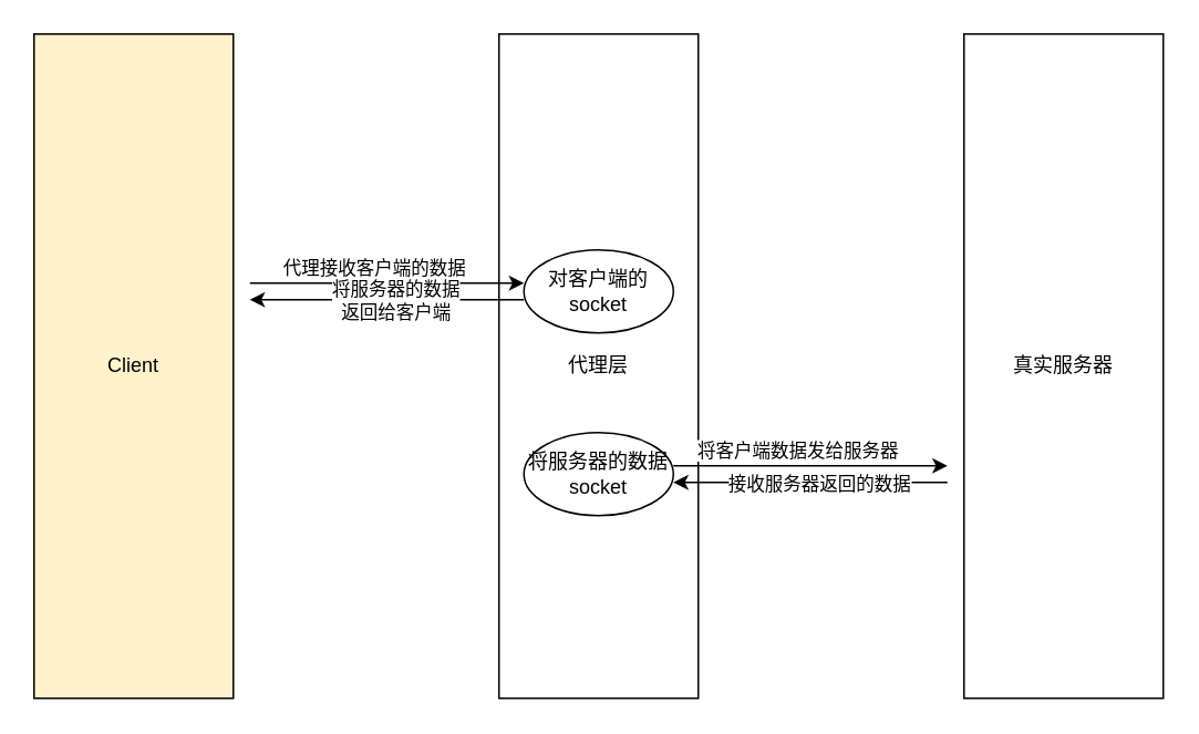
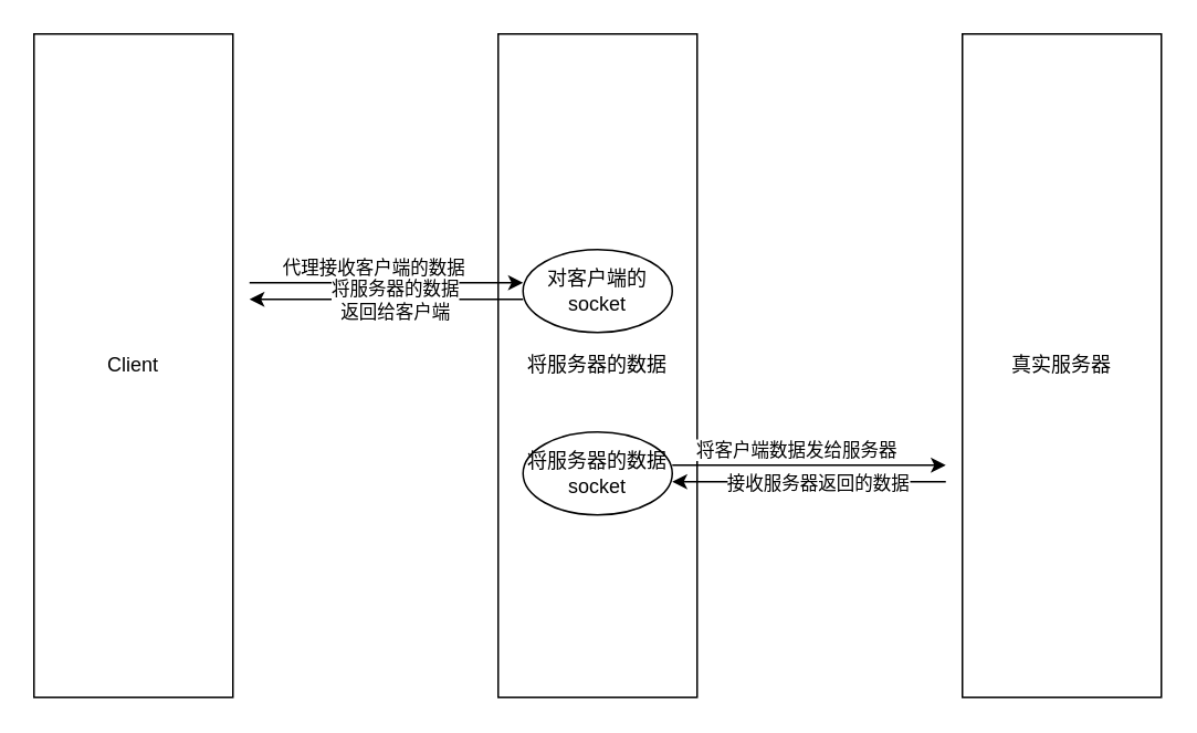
  <mxCell id="0" />
  <mxCell id="1" parent="0" />
- <mxCell id="2" value="Client" style="rounded=0;whiteSpace=wrap;html=1;fillColor=#fff2cc;" parent="1" vertex="1"><mxGeometry x="20" y="20" width="120" height="400" as="geometry" /></mxCell>
- <mxCell id="3" value="代理层" style="rounded=0;whiteSpace=wrap;html=1;" parent="1" vertex="1"><mxGeometry x="300" y="20" width="120" height="400" as="geometry" /></mxCell>
+ <mxCell id="2" value="Client" style="rounded=0;whiteSpace=wrap;html=1;" parent="1" vertex="1"><mxGeometry x="20" y="20" width="120" height="400" as="geometry" /></mxCell>
+ <mxCell id="3" value="将服务器的数据" style="rounded=0;whiteSpace=wrap;html=1;" parent="1" vertex="1"><mxGeometry x="300" y="20" width="120" height="400" as="geometry" /></mxCell>
  <mxCell id="4" value="真实服务器" style="rounded=0;whiteSpace=wrap;html=1;" parent="1" vertex="1"><mxGeometry x="580" y="20" width="120" height="400" as="geometry" /></mxCell>
  <mxCell id="5" style="edgeStyle=orthogonalEdgeStyle;rounded=0;orthogonalLoop=1;jettySize=auto;html=1;exitX=1;exitY=0.5;exitDx=0;exitDy=0;" parent="1" edge="1"><mxGeometry relative="1" as="geometry"><mxPoint x="405" y="280" as="sourcePoint" /><mxPoint x="570" y="280" as="targetPoint" /></mxGeometry></mxCell>
  <mxCell id="6" value="将客户端数据发给服务器" style="edgeLabel;html=1;align=center;verticalAlign=middle;resizable=0;points=[];" parent="5" vertex="1" connectable="0"><mxGeometry x="-0.218" y="-1" relative="1" as="geometry"><mxPoint x="9" y="-11" as="offset" /></mxGeometry></mxCell>
  <mxCell id="7" value="" style="endArrow=classic;html=1;rounded=0;" parent="1" edge="1"><mxGeometry width="50" height="50" relative="1" as="geometry"><mxPoint x="570" y="290" as="sourcePoint" /><mxPoint x="405" y="290" as="targetPoint" /></mxGeometry></mxCell>
  <mxCell id="8" value="接收服务器返回的数据" style="edgeLabel;html=1;align=center;verticalAlign=middle;resizable=0;points=[];" parent="7" vertex="1" connectable="0"><mxGeometry x="-0.057" relative="1" as="geometry"><mxPoint as="offset" /></mxGeometry></mxCell>
  <mxCell id="9" value="对客户端的socket" style="ellipse;whiteSpace=wrap;html=1;" parent="1" vertex="1"><mxGeometry x="315" y="150" width="90" height="50" as="geometry" /></mxCell>
  <mxCell id="10" style="edgeStyle=orthogonalEdgeStyle;rounded=0;orthogonalLoop=1;jettySize=auto;html=1;entryX=-0.033;entryY=0.075;entryDx=0;entryDy=0;entryPerimeter=0;" parent="1" edge="1"><mxGeometry relative="1" as="geometry"><mxPoint x="150" y="170" as="sourcePoint" /><mxPoint x="315" y="170" as="targetPoint" /></mxGeometry></mxCell>
  <mxCell id="11" value="代理接收客户端的数据" style="edgeLabel;html=1;align=center;verticalAlign=middle;resizable=0;points=[];" parent="10" vertex="1" connectable="0"><mxGeometry x="-0.218" y="-1" relative="1" as="geometry"><mxPoint x="9" y="-11" as="offset" /></mxGeometry></mxCell>
  <mxCell id="12" value="" style="endArrow=classic;html=1;rounded=0;" parent="1" edge="1"><mxGeometry width="50" height="50" relative="1" as="geometry"><mxPoint x="315" y="180" as="sourcePoint" /><mxPoint x="150" y="180" as="targetPoint" /></mxGeometry></mxCell>
  <mxCell id="13" value="将服务器的数据&lt;br&gt;返回给客户端" style="edgeLabel;html=1;align=center;verticalAlign=middle;resizable=0;points=[];" parent="12" vertex="1" connectable="0"><mxGeometry x="-0.057" relative="1" as="geometry"><mxPoint as="offset" /></mxGeometry></mxCell>
  <mxCell id="14" value="将服务器的数据&lt;br&gt;socket" style="ellipse;whiteSpace=wrap;html=1;" parent="1" vertex="1"><mxGeometry x="315" y="260" width="90" height="50" as="geometry" /></mxCell>
